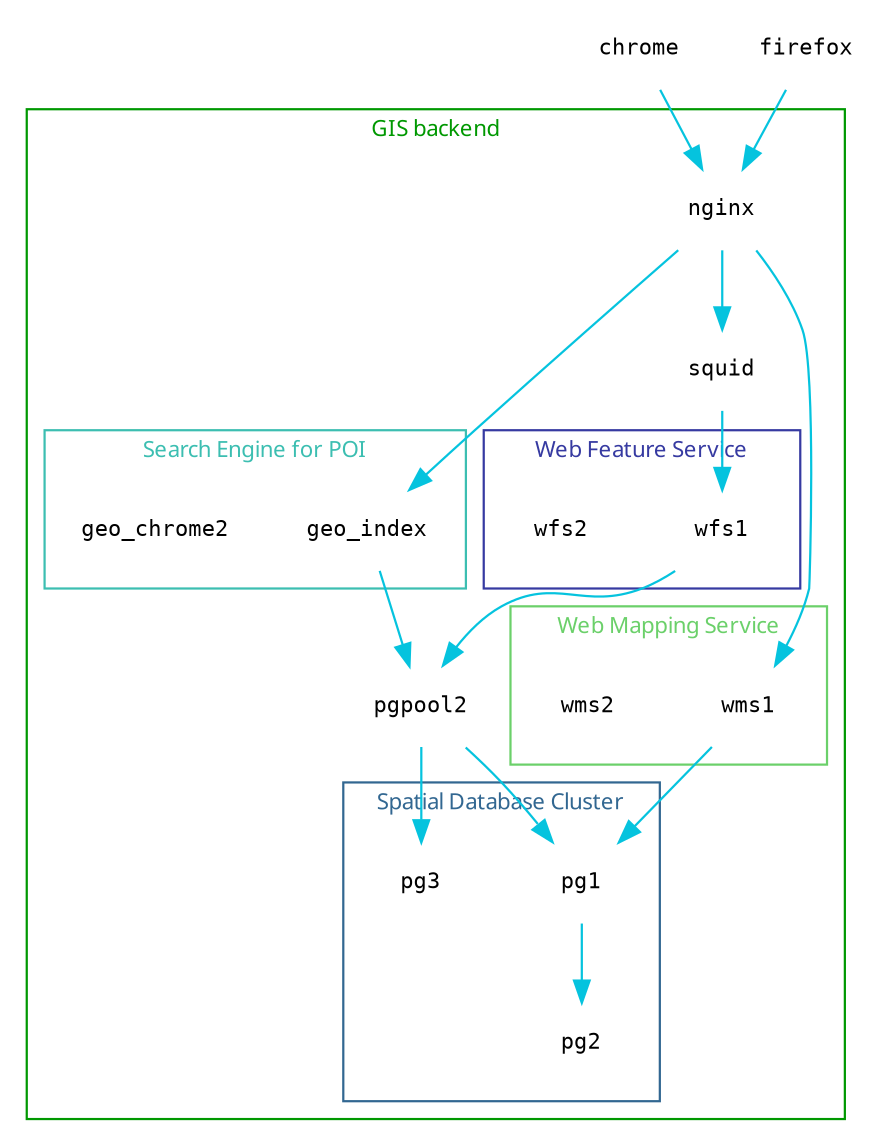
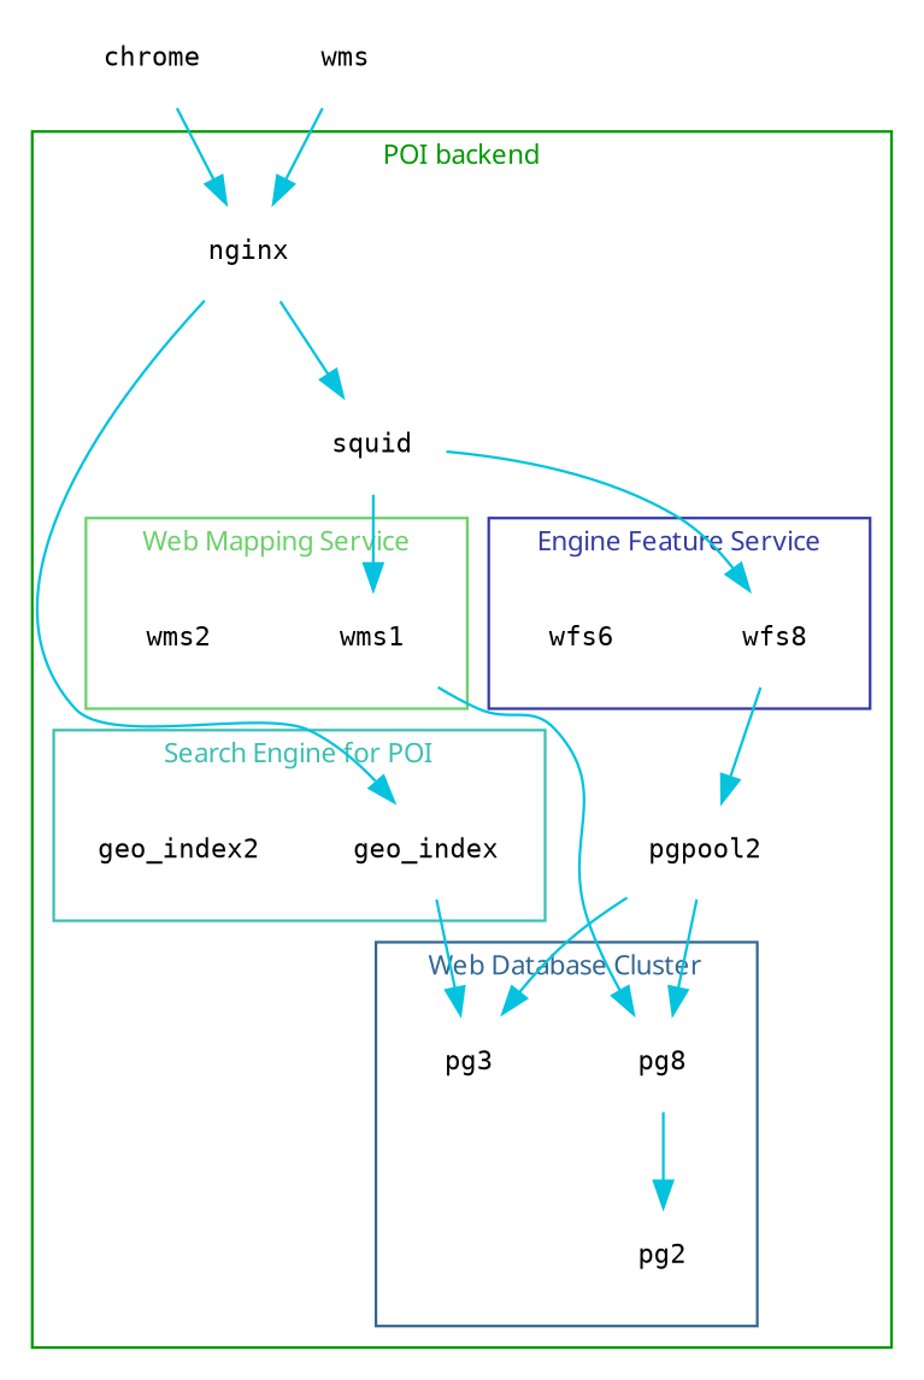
  digraph {
    dir=TD
    fontname="Microsoft YaHei"
    fontsize=10
    node [fontname=Consolas fontsize=10 shape=none]
    edge [color="#05c3de" fontname=Consolas fontsize=10]
    geo_index
-   geo_index2 [label=geo_chrome2]
+   geo_index2
    wms1
    wms2
-   wfs1
-   wfs2
-   pg1
+   wfs1 [label=wfs8]
+   wfs2 [label=wfs6]
+   pg1 [label=pg8]
    pg2
    pg3
    nginx
    squid
    pgpool2
    chrome
-   firefox
+   firefox [label=wms]
    subgraph cluster_1 {
      color="#009801"
      fontcolor="#009801"
-     label="GIS backend"
+     label="POI backend"
      nginx
      squid
      pgpool2
      subgraph cluster_2 {
        color="#3CBEB1"
        fontcolor="#3CBEB1"
        label="Search Engine for POI"
        geo_index
        geo_index2
      }
      subgraph cluster_3 {
        color="#6BD06A"
        fontcolor="#6BD06A"
        label="Web Mapping Service"
        wms1
        wms2
      }
      subgraph cluster_4 {
        color="#363AA1"
        fontcolor="#363AA1"
-       label="Web Feature Service"
+       label="Engine Feature Service"
        wfs1
        wfs2
      }
      subgraph cluster_5 {
        color="#326791"
        fontcolor="#326791"
-       label="Spatial Database Cluster"
+       label="Web Database Cluster"
        pg1
        pg2
        pg3
      }
    }
-   geo_index -> pgpool2
+   geo_index -> pg3
    wms1 -> pg1
    wfs1 -> pgpool2
    pg1 -> pg2
    nginx -> geo_index
    nginx -> squid
-   nginx -> wms1
+   squid -> wms1
    squid -> wfs1
    pgpool2 -> pg1
    pgpool2 -> pg3
    chrome -> nginx
    firefox -> nginx
  }
